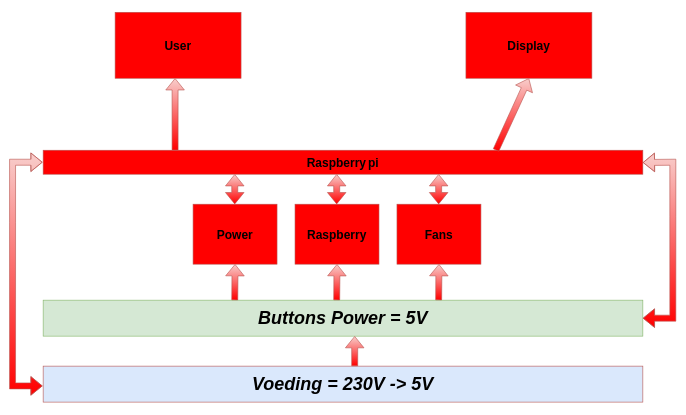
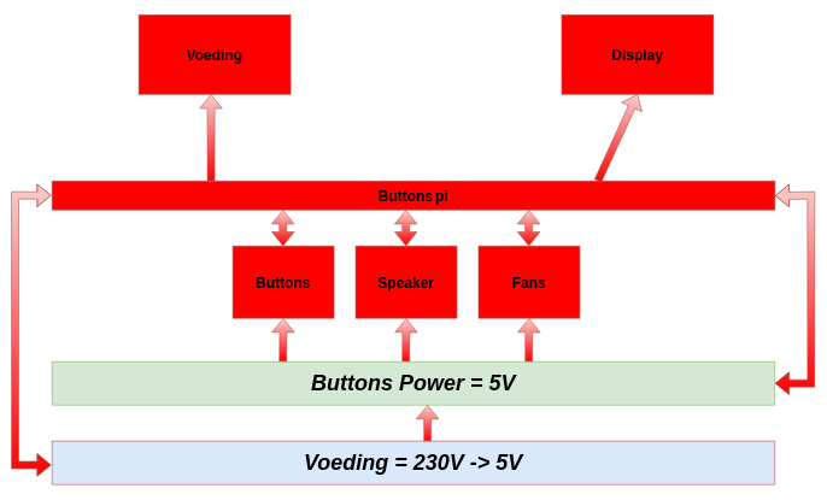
  <mxCell id="0" />
  <mxCell id="1" parent="0" />
  <mxCell id="2" value="&lt;font style=&quot;font-size: 30px;&quot;&gt;&lt;b&gt;&lt;i&gt;Buttons Power = 5V&lt;/i&gt;&lt;/b&gt;&lt;/font&gt;" style="text;html=1;align=center;verticalAlign=middle;whiteSpace=wrap;rounded=0;fillColor=#d5e8d4;strokeColor=#82b366;" vertex="1" parent="1"><mxGeometry x="71" y="500" width="1000" height="60" as="geometry" /></mxCell>
  <mxCell id="3" value="&lt;b&gt;&lt;i&gt;&lt;font style=&quot;font-size: 30px;&quot;&gt;Voeding = 230V -&amp;gt; 5V&lt;/font&gt;&lt;/i&gt;&lt;/b&gt;" style="rounded=0;whiteSpace=wrap;html=1;fillColor=#dae8fc;strokeColor=#b85450;" vertex="1" parent="1"><mxGeometry x="71" y="610" width="1000" height="60" as="geometry" /></mxCell>
  <mxCell id="4" value="" style="shape=flexArrow;endArrow=classic;html=1;rounded=0;fillColor=#f8cecc;strokeColor=#b85450;gradientColor=#FF0000;" edge="1" parent="1"><mxGeometry width="50" height="50" relative="1" as="geometry"><mxPoint x="590.5" y="610" as="sourcePoint" /><mxPoint x="590.5" y="560" as="targetPoint" /></mxGeometry></mxCell>
- <mxCell id="5" value="&lt;b&gt;&lt;font style=&quot;font-size: 20px;&quot;&gt;Power&lt;/font&gt;&lt;/b&gt;" style="rounded=0;whiteSpace=wrap;html=1;fillColor=#FF0000;gradientColor=#FF0000;strokeColor=#b85450;" vertex="1" parent="1"><mxGeometry x="321" y="340" width="140" height="100" as="geometry" /></mxCell>
- <mxCell id="6" value="&lt;font style=&quot;font-size: 20px;&quot;&gt;&lt;b&gt;Raspberry&lt;/b&gt;&lt;/font&gt;" style="rounded=0;whiteSpace=wrap;html=1;fillColor=#FF0000;gradientColor=#FF0000;strokeColor=#b85450;" vertex="1" parent="1"><mxGeometry x="491" y="340" width="140" height="100" as="geometry" /></mxCell>
+ <mxCell id="5" value="&lt;b&gt;&lt;font style=&quot;font-size: 20px;&quot;&gt;Buttons&lt;/font&gt;&lt;/b&gt;" style="rounded=0;whiteSpace=wrap;html=1;fillColor=#FF0000;gradientColor=#FF0000;strokeColor=#b85450;" vertex="1" parent="1"><mxGeometry x="321" y="340" width="140" height="100" as="geometry" /></mxCell>
+ <mxCell id="6" value="&lt;font style=&quot;font-size: 20px;&quot;&gt;&lt;b&gt;Speaker&lt;/b&gt;&lt;/font&gt;" style="rounded=0;whiteSpace=wrap;html=1;fillColor=#FF0000;gradientColor=#FF0000;strokeColor=#b85450;" vertex="1" parent="1"><mxGeometry x="491" y="340" width="140" height="100" as="geometry" /></mxCell>
  <mxCell id="7" value="&lt;font style=&quot;font-size: 20px;&quot;&gt;&lt;b&gt;Display&lt;/b&gt;&lt;/font&gt;" style="rounded=0;whiteSpace=wrap;html=1;fillColor=#FF0000;gradientColor=#FF0000;strokeColor=#b85450;" vertex="1" parent="1"><mxGeometry x="776" y="20" width="210" height="110" as="geometry" /></mxCell>
  <mxCell id="8" value="" style="shape=flexArrow;endArrow=classic;html=1;rounded=0;fillColor=#f8cecc;strokeColor=#b85450;gradientColor=#FF0000;entryX=0.5;entryY=1;entryDx=0;entryDy=0;" edge="1" parent="1" target="5"><mxGeometry width="50" height="50" relative="1" as="geometry"><mxPoint x="390.5" y="500" as="sourcePoint" /><mxPoint x="390.5" y="450" as="targetPoint" /></mxGeometry></mxCell>
  <mxCell id="9" value="" style="shape=flexArrow;endArrow=classic;html=1;rounded=0;fillColor=#f8cecc;strokeColor=#b85450;gradientColor=#FF0000;entryX=0.5;entryY=1;entryDx=0;entryDy=0;" edge="1" parent="1"><mxGeometry width="50" height="50" relative="1" as="geometry"><mxPoint x="560.5" y="500" as="sourcePoint" /><mxPoint x="561" y="440" as="targetPoint" /></mxGeometry></mxCell>
- <mxCell id="10" value="&lt;b&gt;&lt;font style=&quot;font-size: 20px;&quot;&gt;Raspberry&lt;/font&gt; &lt;font style=&quot;font-size: 20px;&quot;&gt;pi&lt;/font&gt;&lt;/b&gt;" style="rounded=0;whiteSpace=wrap;html=1;fillColor=#FF0000;gradientColor=#FF0000;strokeColor=#b85450;" vertex="1" parent="1"><mxGeometry x="71" y="250" width="1000" height="40" as="geometry" /></mxCell>
+ <mxCell id="10" value="&lt;b&gt;&lt;font style=&quot;font-size: 20px;&quot;&gt;Buttons&lt;/font&gt; &lt;font style=&quot;font-size: 20px;&quot;&gt;pi&lt;/font&gt;&lt;/b&gt;" style="rounded=0;whiteSpace=wrap;html=1;fillColor=#FF0000;gradientColor=#FF0000;strokeColor=#b85450;" vertex="1" parent="1"><mxGeometry x="71" y="250" width="1000" height="40" as="geometry" /></mxCell>
  <mxCell id="11" value="" style="shape=flexArrow;endArrow=classic;startArrow=classic;html=1;rounded=0;fillColor=#f8cecc;gradientColor=#ff0000;strokeColor=#b85450;" edge="1" parent="1"><mxGeometry width="100" height="100" relative="1" as="geometry"><mxPoint x="390.5" y="340" as="sourcePoint" /><mxPoint x="390.5" y="290" as="targetPoint" /></mxGeometry></mxCell>
  <mxCell id="12" value="" style="shape=flexArrow;endArrow=classic;startArrow=classic;html=1;rounded=0;fillColor=#f8cecc;gradientColor=#ff0000;strokeColor=#b85450;" edge="1" parent="1"><mxGeometry width="100" height="100" relative="1" as="geometry"><mxPoint x="560.5" y="340" as="sourcePoint" /><mxPoint x="560.5" y="290" as="targetPoint" /></mxGeometry></mxCell>
  <mxCell id="13" value="" style="shape=flexArrow;endArrow=classic;startArrow=classic;html=1;rounded=0;fillColor=#f8cecc;gradientColor=#ff0000;strokeColor=#b85450;" edge="1" parent="1"><mxGeometry width="100" height="100" relative="1" as="geometry"><mxPoint x="70" y="643" as="sourcePoint" /><mxPoint x="70" y="270" as="targetPoint" /><Array as="points"><mxPoint x="20" y="643" /><mxPoint x="20" y="370" /><mxPoint x="20" y="270" /></Array></mxGeometry></mxCell>
  <mxCell id="14" value="" style="shape=flexArrow;endArrow=classic;startArrow=classic;html=1;rounded=0;fillColor=#f8cecc;gradientColor=#ff0000;strokeColor=#b85450;exitX=1;exitY=0.5;exitDx=0;exitDy=0;" edge="1" parent="1" source="2"><mxGeometry width="100" height="100" relative="1" as="geometry"><mxPoint x="1081" y="431.5" as="sourcePoint" /><mxPoint x="1071" y="270.5" as="targetPoint" /><Array as="points"><mxPoint x="1121" y="530" /><mxPoint x="1121" y="360" /><mxPoint x="1121" y="270" /></Array></mxGeometry></mxCell>
  <mxCell id="15" value="&lt;b&gt;&lt;font style=&quot;font-size: 20px;&quot;&gt;Fans&lt;/font&gt;&lt;/b&gt;" style="rounded=0;whiteSpace=wrap;html=1;fillColor=#FF0000;gradientColor=#FF0000;strokeColor=#b85450;" vertex="1" parent="1"><mxGeometry x="661" y="340" width="140" height="100" as="geometry" /></mxCell>
  <mxCell id="16" value="" style="shape=flexArrow;endArrow=classic;html=1;rounded=0;fillColor=#f8cecc;strokeColor=#b85450;gradientColor=#FF0000;entryX=0.5;entryY=1;entryDx=0;entryDy=0;" edge="1" parent="1" target="7"><mxGeometry width="50" height="50" relative="1" as="geometry"><mxPoint x="826" y="250" as="sourcePoint" /><mxPoint x="826" y="140" as="targetPoint" /></mxGeometry></mxCell>
  <mxCell id="17" value="" style="shape=flexArrow;endArrow=classic;html=1;rounded=0;fillColor=#f8cecc;strokeColor=#b85450;gradientColor=#FF0000;entryX=0.5;entryY=1;entryDx=0;entryDy=0;" edge="1" parent="1"><mxGeometry width="50" height="50" relative="1" as="geometry"><mxPoint x="730.5" y="500" as="sourcePoint" /><mxPoint x="731" y="440" as="targetPoint" /></mxGeometry></mxCell>
  <mxCell id="18" value="" style="shape=flexArrow;endArrow=classic;startArrow=classic;html=1;rounded=0;fillColor=#f8cecc;gradientColor=#ff0000;strokeColor=#b85450;" edge="1" parent="1"><mxGeometry width="100" height="100" relative="1" as="geometry"><mxPoint x="730.5" y="340" as="sourcePoint" /><mxPoint x="730.5" y="290" as="targetPoint" /></mxGeometry></mxCell>
- <mxCell id="19" value="&lt;font style=&quot;font-size: 20px;&quot;&gt;&lt;b&gt;User&lt;/b&gt;&lt;/font&gt;" style="rounded=0;whiteSpace=wrap;html=1;fillColor=#FF0000;gradientColor=#FF0000;strokeColor=#b85450;" vertex="1" parent="1"><mxGeometry x="191" y="20" width="210" height="110" as="geometry" /></mxCell>
+ <mxCell id="19" value="&lt;font style=&quot;font-size: 20px;&quot;&gt;&lt;b&gt;Voeding&lt;/b&gt;&lt;/font&gt;" style="rounded=0;whiteSpace=wrap;html=1;fillColor=#FF0000;gradientColor=#FF0000;strokeColor=#b85450;" vertex="1" parent="1"><mxGeometry x="191" y="20" width="210" height="110" as="geometry" /></mxCell>
  <mxCell id="20" value="" style="shape=flexArrow;endArrow=classic;html=1;rounded=0;fillColor=#f8cecc;strokeColor=#b85450;gradientColor=#FF0000;entryX=0.5;entryY=1;entryDx=0;entryDy=0;" edge="1" parent="1"><mxGeometry width="50" height="50" relative="1" as="geometry"><mxPoint x="291" y="250" as="sourcePoint" /><mxPoint x="291" y="130" as="targetPoint" /></mxGeometry></mxCell>
